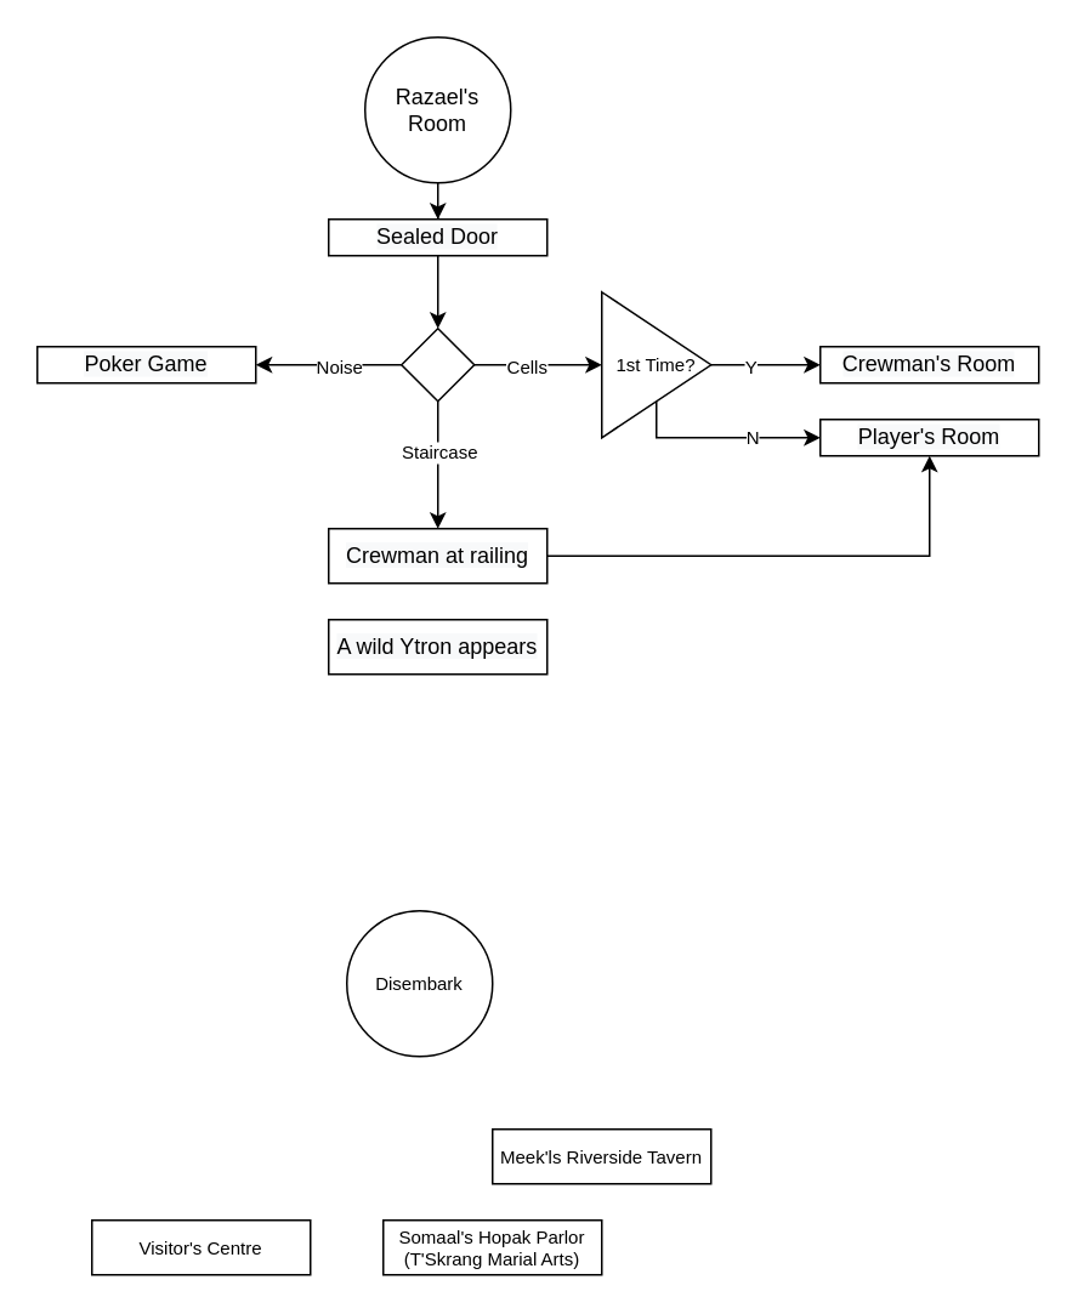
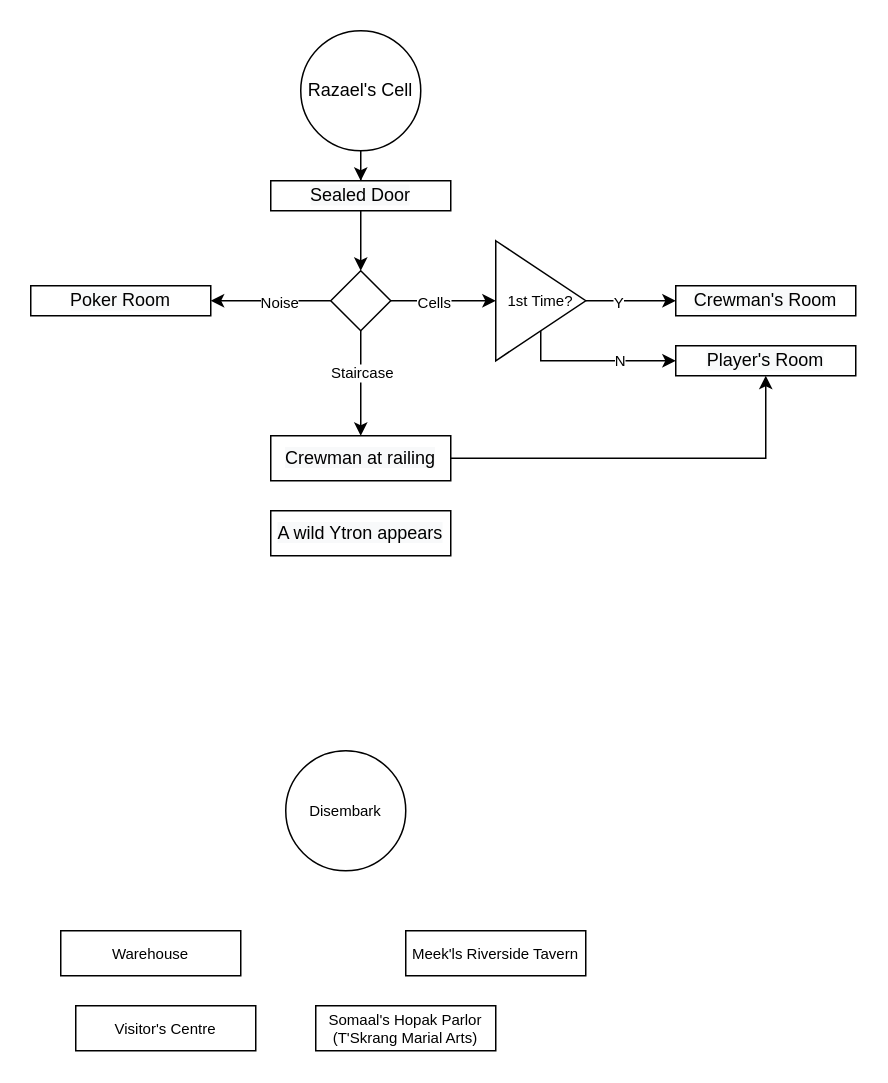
  <mxCell id="0" />
  <mxCell id="1" parent="0" />
  <mxCell id="2" style="edgeStyle=orthogonalEdgeStyle;rounded=0;orthogonalLoop=1;jettySize=auto;html=1;fontSize=10;" edge="1" parent="1" source="3" target="5"><mxGeometry relative="1" as="geometry" /></mxCell>
- <mxCell id="3" value="Razael's Room" style="ellipse;whiteSpace=wrap;html=1;aspect=fixed;" vertex="1" parent="1"><mxGeometry x="200" y="20" width="80" height="80" as="geometry" /></mxCell>
+ <mxCell id="3" value="Razael's Cell" style="ellipse;whiteSpace=wrap;html=1;aspect=fixed;" vertex="1" parent="1"><mxGeometry x="200" y="20" width="80" height="80" as="geometry" /></mxCell>
  <mxCell id="4" style="edgeStyle=orthogonalEdgeStyle;rounded=0;orthogonalLoop=1;jettySize=auto;html=1;fontSize=10;entryX=0.5;entryY=0;entryDx=0;entryDy=0;" edge="1" parent="1" source="5" target="21"><mxGeometry relative="1" as="geometry"><mxPoint x="240" y="235" as="targetPoint" /><Array as="points" /></mxGeometry></mxCell>
  <mxCell id="5" value="&lt;span style=&quot;color: rgb(0, 0, 0); font-family: Helvetica; font-size: 12px; font-style: normal; font-variant-ligatures: normal; font-variant-caps: normal; font-weight: 400; letter-spacing: normal; orphans: 2; text-align: center; text-indent: 0px; text-transform: none; widows: 2; word-spacing: 0px; -webkit-text-stroke-width: 0px; background-color: rgb(248, 249, 250); text-decoration-thickness: initial; text-decoration-style: initial; text-decoration-color: initial; float: none; display: inline !important;&quot;&gt;Sealed Door&lt;/span&gt;" style="rounded=0;whiteSpace=wrap;html=1;" vertex="1" parent="1"><mxGeometry x="180" y="120" width="120" height="20" as="geometry" /></mxCell>
  <mxCell id="6" style="edgeStyle=orthogonalEdgeStyle;rounded=0;orthogonalLoop=1;jettySize=auto;html=1;fontSize=10;" edge="1" parent="1" source="7" target="8"><mxGeometry relative="1" as="geometry" /></mxCell>
  <mxCell id="7" value="&lt;span style=&quot;color: rgb(0, 0, 0); font-family: Helvetica; font-size: 12px; font-style: normal; font-variant-ligatures: normal; font-variant-caps: normal; font-weight: 400; letter-spacing: normal; orphans: 2; text-align: center; text-indent: 0px; text-transform: none; widows: 2; word-spacing: 0px; -webkit-text-stroke-width: 0px; background-color: rgb(248, 249, 250); text-decoration-thickness: initial; text-decoration-style: initial; text-decoration-color: initial; float: none; display: inline !important;&quot;&gt;Crewman at railing&lt;/span&gt;" style="rounded=0;whiteSpace=wrap;html=1;" vertex="1" parent="1"><mxGeometry x="180" y="290" width="120" height="30" as="geometry" /></mxCell>
  <mxCell id="8" value="&lt;span style=&quot;color: rgb(0, 0, 0); font-family: Helvetica; font-size: 12px; font-style: normal; font-variant-ligatures: normal; font-variant-caps: normal; font-weight: 400; letter-spacing: normal; orphans: 2; text-align: center; text-indent: 0px; text-transform: none; widows: 2; word-spacing: 0px; -webkit-text-stroke-width: 0px; background-color: rgb(248, 249, 250); text-decoration-thickness: initial; text-decoration-style: initial; text-decoration-color: initial; float: none; display: inline !important;&quot;&gt;Player's Room&lt;/span&gt;" style="rounded=0;whiteSpace=wrap;html=1;" vertex="1" parent="1"><mxGeometry x="450" y="230" width="120" height="20" as="geometry" /></mxCell>
  <mxCell id="9" value="&lt;span style=&quot;color: rgb(0, 0, 0); font-family: Helvetica; font-size: 12px; font-style: normal; font-variant-ligatures: normal; font-variant-caps: normal; font-weight: 400; letter-spacing: normal; orphans: 2; text-align: center; text-indent: 0px; text-transform: none; widows: 2; word-spacing: 0px; -webkit-text-stroke-width: 0px; background-color: rgb(248, 249, 250); text-decoration-thickness: initial; text-decoration-style: initial; text-decoration-color: initial; float: none; display: inline !important;&quot;&gt;Crewman's Room&lt;/span&gt;" style="rounded=0;whiteSpace=wrap;html=1;" vertex="1" parent="1"><mxGeometry x="450" y="190" width="120" height="20" as="geometry" /></mxCell>
  <mxCell id="10" style="edgeStyle=orthogonalEdgeStyle;rounded=0;orthogonalLoop=1;jettySize=auto;html=1;entryX=0;entryY=0.5;entryDx=0;entryDy=0;fontSize=10;" edge="1" parent="1" source="14" target="9"><mxGeometry relative="1" as="geometry" /></mxCell>
  <mxCell id="11" value="Y" style="edgeLabel;html=1;align=center;verticalAlign=middle;resizable=0;points=[];fontSize=10;" vertex="1" connectable="0" parent="10"><mxGeometry x="-0.289" relative="1" as="geometry"><mxPoint as="offset" /></mxGeometry></mxCell>
  <mxCell id="12" style="edgeStyle=orthogonalEdgeStyle;rounded=0;orthogonalLoop=1;jettySize=auto;html=1;entryX=0;entryY=0.5;entryDx=0;entryDy=0;fontSize=10;exitX=0.5;exitY=1;exitDx=0;exitDy=0;" edge="1" parent="1" source="14" target="8"><mxGeometry relative="1" as="geometry"><Array as="points"><mxPoint x="360" y="240" /></Array></mxGeometry></mxCell>
  <mxCell id="13" value="N" style="edgeLabel;html=1;align=center;verticalAlign=middle;resizable=0;points=[];fontSize=10;" vertex="1" connectable="0" parent="12"><mxGeometry x="0.308" y="1" relative="1" as="geometry"><mxPoint as="offset" /></mxGeometry></mxCell>
  <mxCell id="14" value="&lt;font style=&quot;font-size: 10px;&quot;&gt;1st Time?&lt;/font&gt;" style="triangle;whiteSpace=wrap;html=1;" vertex="1" parent="1"><mxGeometry x="330" y="160" width="60" height="80" as="geometry" /></mxCell>
  <mxCell id="15" style="edgeStyle=orthogonalEdgeStyle;rounded=0;orthogonalLoop=1;jettySize=auto;html=1;entryX=0;entryY=0.5;entryDx=0;entryDy=0;fontSize=10;" edge="1" parent="1" source="21" target="14"><mxGeometry relative="1" as="geometry" /></mxCell>
  <mxCell id="16" value="Cells" style="edgeLabel;html=1;align=center;verticalAlign=middle;resizable=0;points=[];fontSize=10;" vertex="1" connectable="0" parent="15"><mxGeometry x="-0.202" relative="1" as="geometry"><mxPoint as="offset" /></mxGeometry></mxCell>
  <mxCell id="17" style="edgeStyle=orthogonalEdgeStyle;rounded=0;orthogonalLoop=1;jettySize=auto;html=1;entryX=0.5;entryY=0;entryDx=0;entryDy=0;fontSize=10;" edge="1" parent="1" source="21" target="7"><mxGeometry relative="1" as="geometry" /></mxCell>
  <mxCell id="18" value="Staircase" style="edgeLabel;html=1;align=center;verticalAlign=middle;resizable=0;points=[];fontSize=10;" vertex="1" connectable="0" parent="17"><mxGeometry x="-0.222" relative="1" as="geometry"><mxPoint as="offset" /></mxGeometry></mxCell>
  <mxCell id="19" style="edgeStyle=orthogonalEdgeStyle;rounded=0;orthogonalLoop=1;jettySize=auto;html=1;entryX=1;entryY=0.5;entryDx=0;entryDy=0;fontSize=10;" edge="1" parent="1" source="21" target="22"><mxGeometry relative="1" as="geometry" /></mxCell>
  <mxCell id="20" value="Noise" style="edgeLabel;html=1;align=center;verticalAlign=middle;resizable=0;points=[];fontSize=10;" vertex="1" connectable="0" parent="19"><mxGeometry x="-0.514" y="-1" relative="1" as="geometry"><mxPoint x="-16" y="1" as="offset" /></mxGeometry></mxCell>
  <mxCell id="21" value="" style="rhombus;whiteSpace=wrap;html=1;fontSize=10;" vertex="1" parent="1"><mxGeometry x="220" y="180" width="40" height="40" as="geometry" /></mxCell>
- <mxCell id="22" value="&lt;span style=&quot;color: rgb(0, 0, 0); font-family: Helvetica; font-size: 12px; font-style: normal; font-variant-ligatures: normal; font-variant-caps: normal; font-weight: 400; letter-spacing: normal; orphans: 2; text-align: center; text-indent: 0px; text-transform: none; widows: 2; word-spacing: 0px; -webkit-text-stroke-width: 0px; background-color: rgb(248, 249, 250); text-decoration-thickness: initial; text-decoration-style: initial; text-decoration-color: initial; float: none; display: inline !important;&quot;&gt;Poker Game&lt;/span&gt;" style="rounded=0;whiteSpace=wrap;html=1;" vertex="1" parent="1"><mxGeometry x="20" y="190" width="120" height="20" as="geometry" /></mxCell>
+ <mxCell id="22" value="&lt;span style=&quot;color: rgb(0, 0, 0); font-family: Helvetica; font-size: 12px; font-style: normal; font-variant-ligatures: normal; font-variant-caps: normal; font-weight: 400; letter-spacing: normal; orphans: 2; text-align: center; text-indent: 0px; text-transform: none; widows: 2; word-spacing: 0px; -webkit-text-stroke-width: 0px; background-color: rgb(248, 249, 250); text-decoration-thickness: initial; text-decoration-style: initial; text-decoration-color: initial; float: none; display: inline !important;&quot;&gt;Poker Room&lt;/span&gt;" style="rounded=0;whiteSpace=wrap;html=1;" vertex="1" parent="1"><mxGeometry x="20" y="190" width="120" height="20" as="geometry" /></mxCell>
  <mxCell id="23" value="&lt;span style=&quot;color: rgb(0, 0, 0); font-family: Helvetica; font-size: 12px; font-style: normal; font-variant-ligatures: normal; font-variant-caps: normal; font-weight: 400; letter-spacing: normal; orphans: 2; text-align: center; text-indent: 0px; text-transform: none; widows: 2; word-spacing: 0px; -webkit-text-stroke-width: 0px; background-color: rgb(248, 249, 250); text-decoration-thickness: initial; text-decoration-style: initial; text-decoration-color: initial; float: none; display: inline !important;&quot;&gt;A wild Ytron appears&lt;/span&gt;" style="rounded=0;whiteSpace=wrap;html=1;" vertex="1" parent="1"><mxGeometry x="180" y="340" width="120" height="30" as="geometry" /></mxCell>
  <mxCell id="24" value="Disembark" style="ellipse;whiteSpace=wrap;html=1;aspect=fixed;fontSize=10;" vertex="1" parent="1"><mxGeometry x="190" y="500" width="80" height="80" as="geometry" /></mxCell>
+ <mxCell id="25" value="Warehouse" style="rounded=0;whiteSpace=wrap;html=1;fontSize=10;" vertex="1" parent="1"><mxGeometry x="40" y="620" width="120" height="30" as="geometry" /></mxCell>
  <mxCell id="26" value="Visitor's Centre" style="rounded=0;whiteSpace=wrap;html=1;fontSize=10;" vertex="1" parent="1"><mxGeometry x="50" y="670" width="120" height="30" as="geometry" /></mxCell>
  <mxCell id="27" value="Meek'ls Riverside Tavern" style="rounded=0;whiteSpace=wrap;html=1;fontSize=10;" vertex="1" parent="1"><mxGeometry x="270" y="620" width="120" height="30" as="geometry" /></mxCell>
  <mxCell id="28" value="Somaal's Hopak Parlor&lt;br&gt;(T'Skrang Marial Arts)" style="rounded=0;whiteSpace=wrap;html=1;fontSize=10;" vertex="1" parent="1"><mxGeometry x="210" y="670" width="120" height="30" as="geometry" /></mxCell>
